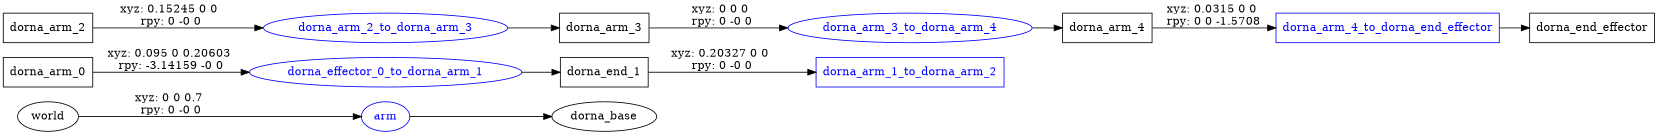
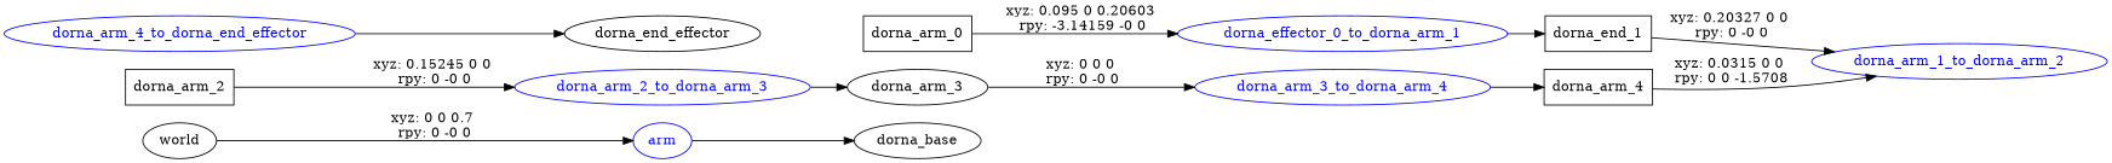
  digraph {
    rankdir=LR
    node [shape=ellipse]
    n1 [label=world]
    n2 [color=blue fontcolor=blue label=arm]
    n3 [label=dorna_base]
    n4 [label=dorna_arm_0 shape=box]
    n5 [color=blue fontcolor=blue label=dorna_effector_0_to_dorna_arm_1]
    n6 [label=dorna_end_1 shape=box]
-   dorna_arm_1_to_dorna_arm_2 [color=blue fontcolor=blue shape=box]
+   dorna_arm_1_to_dorna_arm_2 [color=blue fontcolor=blue]
    n8 [label=dorna_arm_2 shape=box]
    dorna_arm_2_to_dorna_arm_3 [color=blue fontcolor=blue]
-   n10 [label=dorna_arm_3 shape=box]
+   n10 [label=dorna_arm_3]
    dorna_arm_3_to_dorna_arm_4 [color=blue fontcolor=blue]
    n12 [label=dorna_arm_4 shape=box]
-   dorna_arm_4_to_dorna_end_effector [color=blue fontcolor=blue shape=box]
-   n14 [label=dorna_end_effector shape=box]
+   dorna_arm_4_to_dorna_end_effector [color=blue fontcolor=blue]
+   n14 [label=dorna_end_effector]
    n1 -> n2 [label="xyz: 0 0 0.7 \nrpy: 0 -0 0"]
    n2 -> n3
    n4 -> n5 [label="xyz: 0.095 0 0.20603 \nrpy: -3.14159 -0 0"]
    n5 -> n6
    n6 -> dorna_arm_1_to_dorna_arm_2 [label="xyz: 0.20327 0 0 \nrpy: 0 -0 0"]
    n8 -> dorna_arm_2_to_dorna_arm_3 [label="xyz: 0.15245 0 0 \nrpy: 0 -0 0"]
    dorna_arm_2_to_dorna_arm_3 -> n10
    n10 -> dorna_arm_3_to_dorna_arm_4 [label="xyz: 0 0 0 \nrpy: 0 -0 0"]
    dorna_arm_3_to_dorna_arm_4 -> n12
-   n12 -> dorna_arm_4_to_dorna_end_effector [label="xyz: 0.0315 0 0 \nrpy: 0 0 -1.5708"]
+   n12 -> dorna_arm_1_to_dorna_arm_2 [label="xyz: 0.0315 0 0 \nrpy: 0 0 -1.5708"]
    dorna_arm_4_to_dorna_end_effector -> n14
  }
